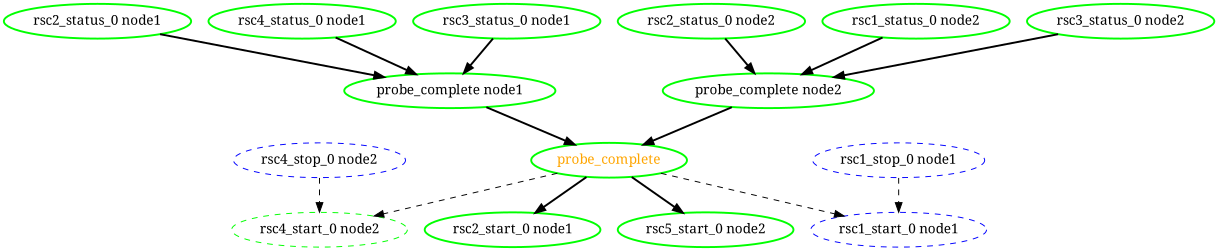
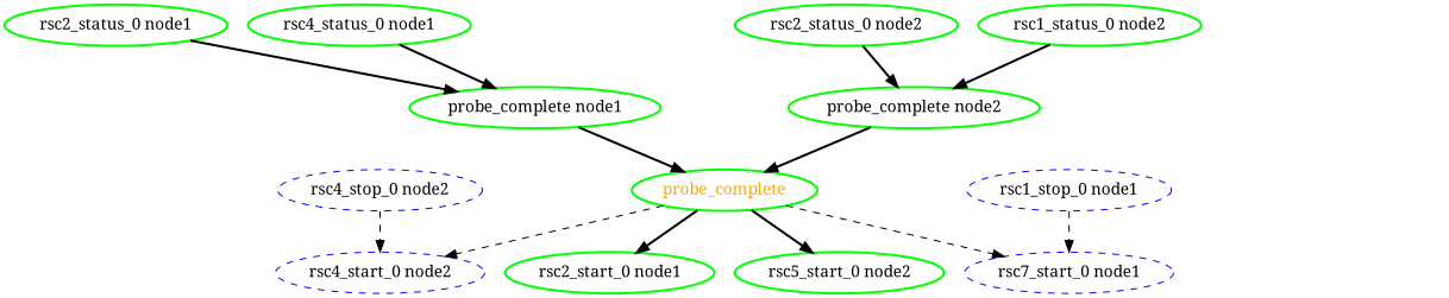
  digraph {
    fontname="Noto Serif"
    node [color=green fontcolor=black fontname="Noto Serif" style=bold]
    edge [fontname="Noto Serif" style=bold]
    probe_complete [fontcolor=orange]
    "rsc2_start_0 node1"
-   "rsc4_start_0 node2" [style=dashed]
-   "rsc1_start_0 node1" [color=blue style=dashed]
+   "rsc4_start_0 node2" [color=blue style=dashed]
+   "rsc1_start_0 node1" [color=blue style=dashed label="rsc7_start_0 node1"]
    n5 [label="rsc5_start_0 node2"]
    "probe_complete node1"
    "rsc2_status_0 node1"
    "rsc4_status_0 node1"
-   "rsc3_status_0 node1"
    "probe_complete node2"
    "rsc2_status_0 node2"
    "rsc1_status_0 node2"
-   "rsc3_status_0 node2"
    "rsc4_stop_0 node2" [color=blue style=dashed]
    "rsc1_stop_0 node1" [color=blue style=dashed]
    probe_complete -> "rsc2_start_0 node1"
    probe_complete -> "rsc4_start_0 node2" [style=dashed]
    probe_complete -> "rsc1_start_0 node1" [style=dashed]
    probe_complete -> n5
    "probe_complete node1" -> probe_complete
    "rsc2_status_0 node1" -> "probe_complete node1"
    "rsc4_status_0 node1" -> "probe_complete node1"
-   "rsc3_status_0 node1" -> "probe_complete node1"
    "probe_complete node2" -> probe_complete
    "rsc2_status_0 node2" -> "probe_complete node2"
    "rsc1_status_0 node2" -> "probe_complete node2"
-   "rsc3_status_0 node2" -> "probe_complete node2"
    "rsc4_stop_0 node2" -> "rsc4_start_0 node2" [style=dashed]
    "rsc1_stop_0 node1" -> "rsc1_start_0 node1" [style=dashed]
  }
